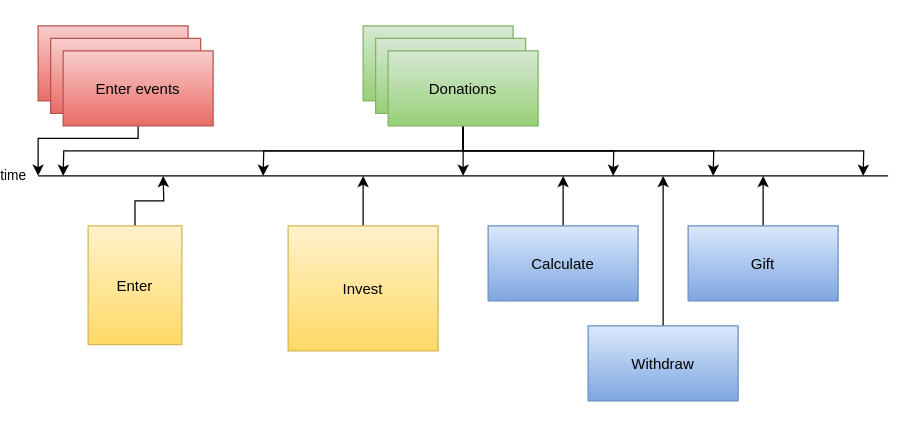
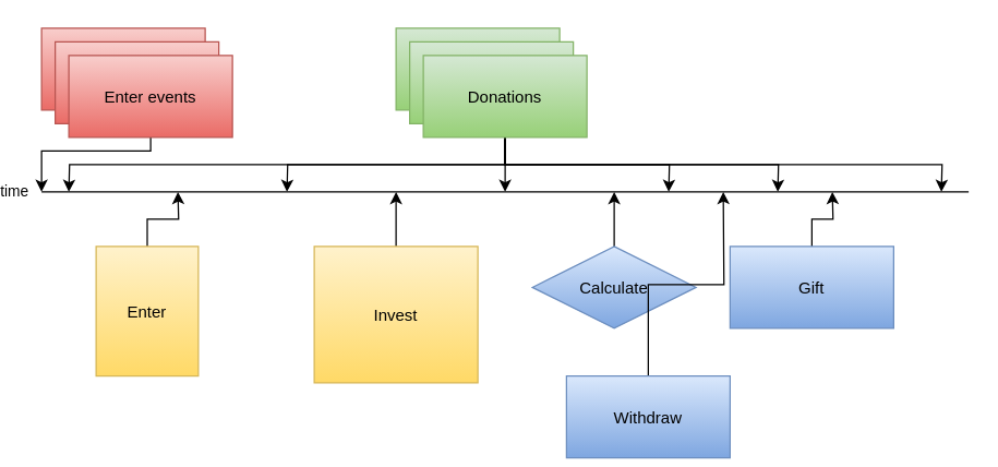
  <mxCell id="0" />
  <mxCell id="1" parent="0" />
  <mxCell id="2" value="time" style="endArrow=none;html=1;" edge="1" parent="1"><mxGeometry x="-1" y="-20" width="50" height="50" relative="1" as="geometry"><mxPoint x="20" y="140" as="sourcePoint" /><mxPoint x="700" y="140" as="targetPoint" /><mxPoint x="-20" y="-20" as="offset" /></mxGeometry></mxCell>
  <mxCell id="3" value="" style="rounded=0;gradientColor=#97d077;fillColor=#d5e8d4;strokeColor=#82b366;" vertex="1" parent="1"><mxGeometry x="280" y="20" width="120" height="60" as="geometry" /></mxCell>
  <mxCell id="4" value="" style="rounded=0;gradientColor=#97d077;fillColor=#d5e8d4;strokeColor=#82b366;" vertex="1" parent="1"><mxGeometry x="290" y="30" width="120" height="60" as="geometry" /></mxCell>
  <mxCell id="5" style="edgeStyle=orthogonalEdgeStyle;rounded=0;orthogonalLoop=1;jettySize=auto;html=1;exitX=0.5;exitY=1;exitDx=0;exitDy=0;" edge="1" parent="1" source="11"><mxGeometry relative="1" as="geometry"><mxPoint x="40" y="140" as="targetPoint" /></mxGeometry></mxCell>
  <mxCell id="6" style="edgeStyle=orthogonalEdgeStyle;rounded=0;orthogonalLoop=1;jettySize=auto;html=1;exitX=0.5;exitY=1;exitDx=0;exitDy=0;" edge="1" parent="1" source="11"><mxGeometry relative="1" as="geometry"><mxPoint x="200" y="140" as="targetPoint" /></mxGeometry></mxCell>
  <mxCell id="7" style="edgeStyle=orthogonalEdgeStyle;rounded=0;orthogonalLoop=1;jettySize=auto;html=1;exitX=0.5;exitY=1;exitDx=0;exitDy=0;" edge="1" parent="1" source="11"><mxGeometry relative="1" as="geometry"><mxPoint x="360" y="140" as="targetPoint" /></mxGeometry></mxCell>
  <mxCell id="8" style="edgeStyle=orthogonalEdgeStyle;rounded=0;orthogonalLoop=1;jettySize=auto;html=1;exitX=0.5;exitY=1;exitDx=0;exitDy=0;" edge="1" parent="1" source="11"><mxGeometry relative="1" as="geometry"><mxPoint x="480" y="140" as="targetPoint" /></mxGeometry></mxCell>
  <mxCell id="9" style="edgeStyle=orthogonalEdgeStyle;rounded=0;orthogonalLoop=1;jettySize=auto;html=1;exitX=0.5;exitY=1;exitDx=0;exitDy=0;" edge="1" parent="1" source="11"><mxGeometry relative="1" as="geometry"><mxPoint x="680" y="140" as="targetPoint" /></mxGeometry></mxCell>
  <mxCell id="10" style="edgeStyle=orthogonalEdgeStyle;rounded=0;orthogonalLoop=1;jettySize=auto;html=1;exitX=0.5;exitY=1;exitDx=0;exitDy=0;" edge="1" parent="1" source="11"><mxGeometry relative="1" as="geometry"><mxPoint x="560" y="140" as="targetPoint" /></mxGeometry></mxCell>
  <mxCell id="11" value="Donations" style="rounded=0;gradientColor=#97d077;fillColor=#d5e8d4;strokeColor=#82b366;" vertex="1" parent="1"><mxGeometry x="300" y="40" width="120" height="60" as="geometry" /></mxCell>
  <mxCell id="12" style="edgeStyle=orthogonalEdgeStyle;rounded=0;orthogonalLoop=1;jettySize=auto;html=1;exitX=0.5;exitY=0;exitDx=0;exitDy=0;" edge="1" parent="1" source="13"><mxGeometry relative="1" as="geometry"><mxPoint x="120" y="140" as="targetPoint" /></mxGeometry></mxCell>
  <mxCell id="13" value="Enter" style="rounded=0;gradientColor=#ffd966;fillColor=#fff2cc;strokeColor=#d6b656;" vertex="1" parent="1"><mxGeometry x="60" y="180" width="75" height="95" as="geometry" /></mxCell>
  <mxCell id="14" style="edgeStyle=orthogonalEdgeStyle;rounded=0;orthogonalLoop=1;jettySize=auto;html=1;exitX=0.5;exitY=0;exitDx=0;exitDy=0;" edge="1" parent="1" source="15"><mxGeometry relative="1" as="geometry"><mxPoint x="280" y="140" as="targetPoint" /></mxGeometry></mxCell>
  <mxCell id="15" value="Invest" style="rounded=0;gradientColor=#ffd966;fillColor=#fff2cc;strokeColor=#d6b656;" vertex="1" parent="1"><mxGeometry x="220" y="180" width="120" height="100" as="geometry" /></mxCell>
  <mxCell id="16" style="edgeStyle=orthogonalEdgeStyle;rounded=0;orthogonalLoop=1;jettySize=auto;html=1;exitX=0.5;exitY=0;exitDx=0;exitDy=0;" edge="1" parent="1" source="17"><mxGeometry relative="1" as="geometry"><mxPoint x="440" y="140" as="targetPoint" /></mxGeometry></mxCell>
- <mxCell id="17" value="Calculate" style="rounded=0;gradientColor=#7ea6e0;fillColor=#dae8fc;strokeColor=#6c8ebf;" vertex="1" parent="1"><mxGeometry x="380" y="180" width="120" height="60" as="geometry" /></mxCell>
+ <mxCell id="17" value="Calculate" style="rhombus;gradientColor=#7ea6e0;fillColor=#dae8fc;strokeColor=#6c8ebf;" vertex="1" parent="1"><mxGeometry x="380" y="180" width="120" height="60" as="geometry" /></mxCell>
  <mxCell id="18" style="edgeStyle=orthogonalEdgeStyle;rounded=0;orthogonalLoop=1;jettySize=auto;html=1;exitX=0.5;exitY=0;exitDx=0;exitDy=0;" edge="1" parent="1" source="19"><mxGeometry relative="1" as="geometry"><mxPoint x="600" y="140" as="targetPoint" /></mxGeometry></mxCell>
- <mxCell id="19" value="Gift" style="rounded=0;gradientColor=#7ea6e0;fillColor=#dae8fc;strokeColor=#6c8ebf;" vertex="1" parent="1"><mxGeometry x="540" y="180" width="120" height="60" as="geometry" /></mxCell>
+ <mxCell id="19" value="Gift" style="rounded=0;gradientColor=#7ea6e0;fillColor=#dae8fc;strokeColor=#6c8ebf;" vertex="1" parent="1"><mxGeometry x="525" y="180" width="120" height="60" as="geometry" /></mxCell>
  <mxCell id="20" style="edgeStyle=orthogonalEdgeStyle;rounded=0;orthogonalLoop=1;jettySize=auto;html=1;exitX=0.5;exitY=0;exitDx=0;exitDy=0;" edge="1" parent="1" source="21"><mxGeometry relative="1" as="geometry"><mxPoint x="520" y="140" as="targetPoint" /></mxGeometry></mxCell>
- <mxCell id="21" value="Withdraw" style="rounded=0;gradientColor=#7ea6e0;fillColor=#dae8fc;strokeColor=#6c8ebf;" vertex="1" parent="1"><mxGeometry x="460" y="260" width="120" height="60" as="geometry" /></mxCell>
+ <mxCell id="21" value="Withdraw" style="rounded=0;gradientColor=#7ea6e0;fillColor=#dae8fc;strokeColor=#6c8ebf;" vertex="1" parent="1"><mxGeometry x="405" y="275" width="120" height="60" as="geometry" /></mxCell>
  <mxCell id="22" value="" style="rounded=0;gradientColor=#ea6b66;fillColor=#f8cecc;strokeColor=#b85450;" vertex="1" parent="1"><mxGeometry x="20" y="20" width="120" height="60" as="geometry" /></mxCell>
  <mxCell id="23" value="" style="rounded=0;gradientColor=#ea6b66;fillColor=#f8cecc;strokeColor=#b85450;" vertex="1" parent="1"><mxGeometry x="30" y="30" width="120" height="60" as="geometry" /></mxCell>
  <mxCell id="24" style="edgeStyle=orthogonalEdgeStyle;rounded=0;orthogonalLoop=1;jettySize=auto;html=1;exitX=0.5;exitY=1;exitDx=0;exitDy=0;" edge="1" parent="1" source="25"><mxGeometry relative="1" as="geometry"><mxPoint x="20" y="140" as="targetPoint" /><Array as="points"><mxPoint x="100" y="110" /><mxPoint x="20" y="110" /></Array></mxGeometry></mxCell>
  <mxCell id="25" value="Enter events" style="rounded=0;gradientColor=#ea6b66;fillColor=#f8cecc;strokeColor=#b85450;" vertex="1" parent="1"><mxGeometry x="40" y="40" width="120" height="60" as="geometry" /></mxCell>
